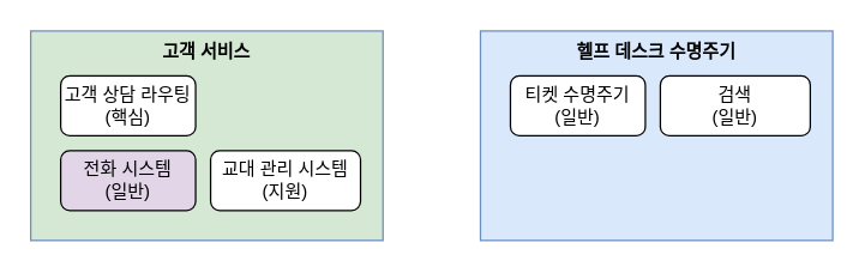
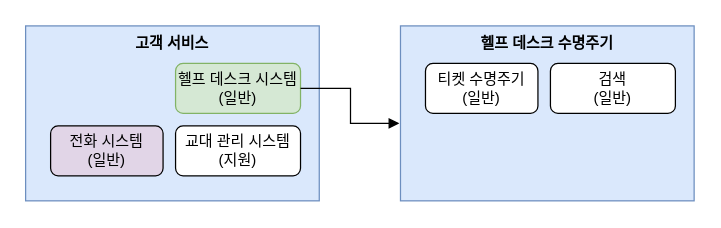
  <mxCell id="0" />
  <mxCell id="1" parent="0" />
- <mxCell id="2" value="고객 서비스" style="rounded=0;whiteSpace=wrap;html=1;fillColor=#d5e8d4;strokeColor=#6c8ebf;verticalAlign=top;fontStyle=1;" vertex="1" parent="1"><mxGeometry x="20" y="20" width="235" height="140" as="geometry" /></mxCell>
- <mxCell id="3" value="고객 상담 라우팅&lt;div&gt;(핵심)&lt;/div&gt;" style="rounded=1;whiteSpace=wrap;html=1;" vertex="1" parent="1"><mxGeometry x="40" y="50" width="90" height="40" as="geometry" /></mxCell>
+ <mxCell id="2" value="고객 서비스" style="rounded=0;whiteSpace=wrap;html=1;fillColor=#dae8fc;strokeColor=#6c8ebf;verticalAlign=top;fontStyle=1" vertex="1" parent="1"><mxGeometry x="20" y="20" width="235" height="140" as="geometry" /></mxCell>
+ <mxCell id="4" value="헬프 데스크 시스템&lt;div&gt;(일반)&lt;/div&gt;" style="rounded=1;whiteSpace=wrap;html=1;fillColor=#d5e8d4;strokeColor=#82b366;" vertex="1" parent="1"><mxGeometry x="140" y="50" width="100" height="40" as="geometry" /></mxCell>
  <mxCell id="5" value="전화 시스템&lt;div&gt;(일반)&lt;/div&gt;" style="rounded=1;whiteSpace=wrap;html=1;fillColor=#e1d5e7;" vertex="1" parent="1"><mxGeometry x="40" y="100" width="90" height="40" as="geometry" /></mxCell>
  <mxCell id="6" value="교대 관리 시스템&lt;div&gt;(지원)&lt;/div&gt;" style="rounded=1;whiteSpace=wrap;html=1;" vertex="1" parent="1"><mxGeometry x="140" y="100" width="100" height="40" as="geometry" /></mxCell>
  <mxCell id="7" value="헬프 데스크 수명주기" style="rounded=0;whiteSpace=wrap;html=1;fillColor=#dae8fc;strokeColor=#6c8ebf;verticalAlign=top;fontStyle=1" vertex="1" parent="1"><mxGeometry x="320" y="20" width="235" height="140" as="geometry" /></mxCell>
  <mxCell id="8" value="티켓 수명주기&lt;div&gt;(일반)&lt;/div&gt;" style="rounded=1;whiteSpace=wrap;html=1;" vertex="1" parent="1"><mxGeometry x="340" y="50" width="90" height="40" as="geometry" /></mxCell>
  <mxCell id="9" value="검색&lt;div&gt;(일반)&lt;/div&gt;" style="rounded=1;whiteSpace=wrap;html=1;" vertex="1" parent="1"><mxGeometry x="440" y="50" width="100" height="40" as="geometry" /></mxCell>
+ <mxCell id="10" style="edgeStyle=orthogonalEdgeStyle;rounded=0;orthogonalLoop=1;jettySize=auto;html=1;entryX=-0.004;entryY=0.557;entryDx=0;entryDy=0;entryPerimeter=0;endArrow=block;endFill=1;" edge="1" parent="1" source="4" target="7"><mxGeometry relative="1" as="geometry" /></mxCell>
